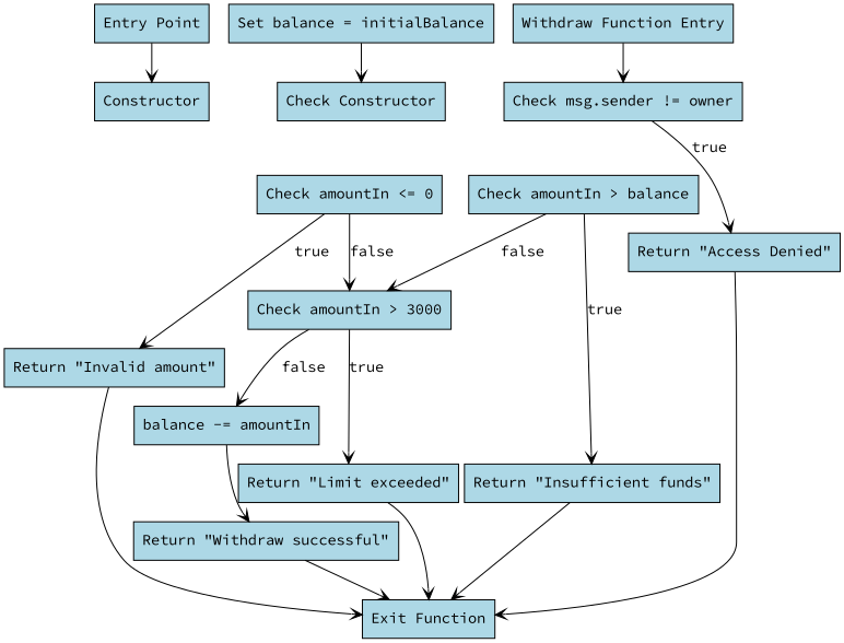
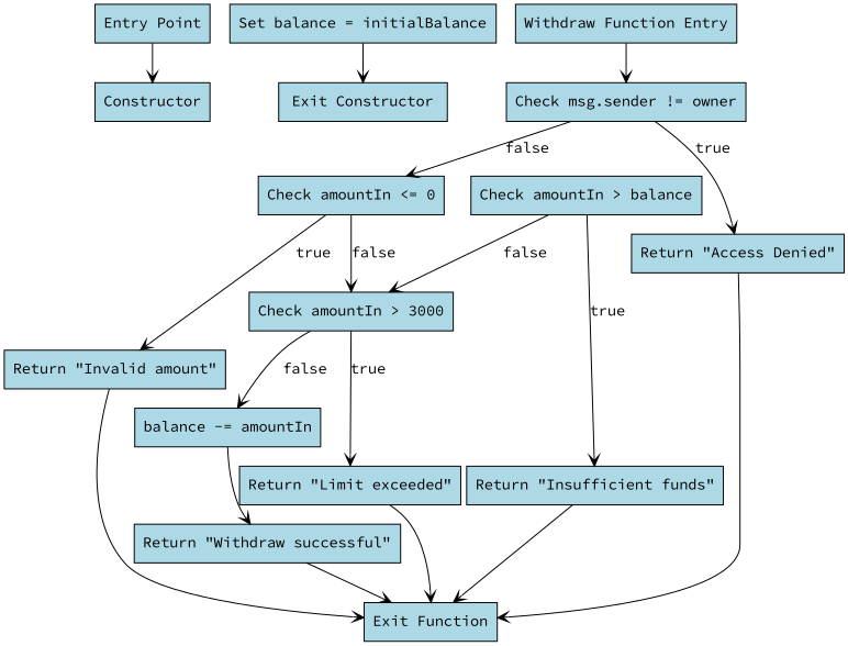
  digraph {
    fontname="Source Code Pro"
    rankdir=TB
    node [fillcolor=lightblue fontname="Source Code Pro" shape=box style=filled]
    edge [arrowhead=vee fontname="Source Code Pro"]
    n1 [label="Entry Point"]
    n2 [label=Constructor]
    n3 [label="Set balance = initialBalance"]
-   n4 [label="Check Constructor"]
+   n4 [label="Exit Constructor"]
    n5 [label="Withdraw Function Entry"]
    n6 [label="Check msg.sender != owner"]
    n7 [label="Check amountIn <= 0"]
    n8 [label="Return \"Access Denied\""]
    n9 [label="Return \"Invalid amount\""]
    n10 [label="Check amountIn > 3000"]
    n11 [label="Exit Function"]
    n12 [label="Check amountIn > balance"]
    n13 [label="Return \"Insufficient funds\""]
    n14 [label="Return \"Limit exceeded\""]
    n15 [label="balance -= amountIn"]
    n16 [label="Return \"Withdraw successful\""]
    n1 -> n2
    n3 -> n4
    n5 -> n6
+   n6 -> n7 [label=false]
    n6 -> n8 [label=true]
    n7 -> n9 [label=true]
    n7 -> n10 [label=false]
    n8 -> n11
    n9 -> n11
    n10 -> n14 [label=true]
    n10 -> n15 [label=false]
    n12 -> n10 [label=false]
    n12 -> n13 [label=true]
    n13 -> n11
    n14 -> n11
    n15 -> n16
    n16 -> n11
  }
